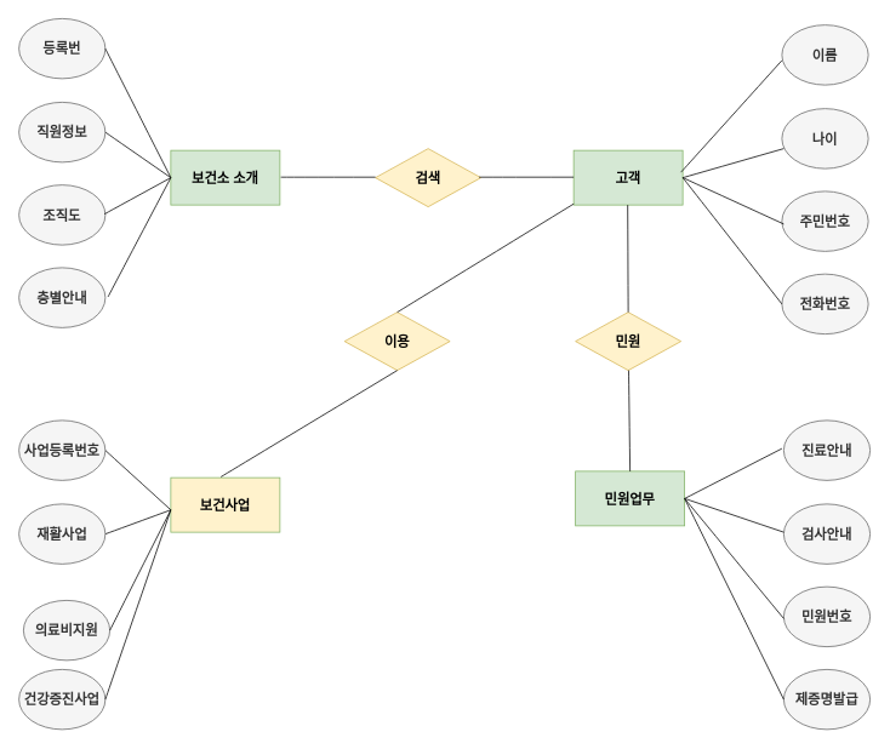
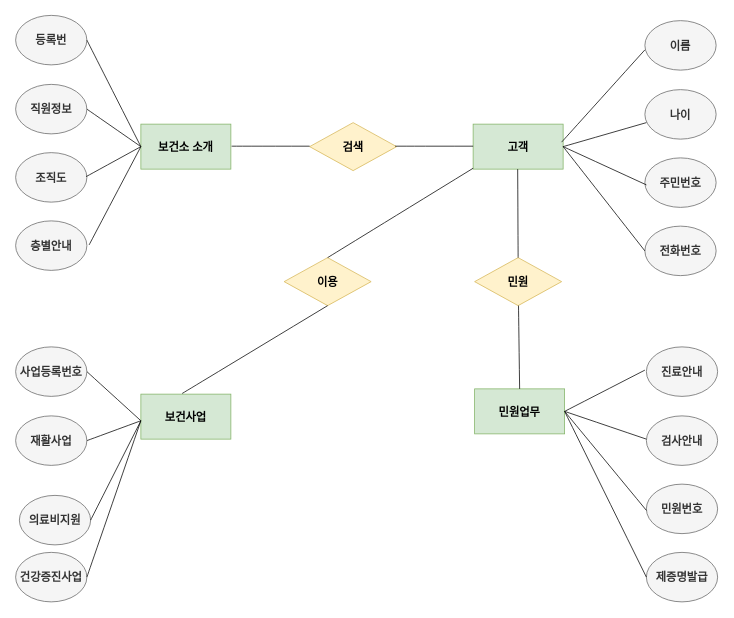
  <mxCell id="0" />
  <mxCell id="1" parent="0" />
  <mxCell id="2" value="보건소 소개" style="rounded=0;whiteSpace=wrap;html=1;fontStyle=1;fontSize=15;fillColor=#d5e8d4;strokeColor=#82b366;" vertex="1" parent="1"><mxGeometry x="187" y="165" width="120" height="60" as="geometry" /></mxCell>
  <mxCell id="3" value="고객" style="rounded=0;whiteSpace=wrap;html=1;fontSize=15;fontStyle=1;fillColor=#d5e8d4;strokeColor=#82b366;" vertex="1" parent="1"><mxGeometry x="630" y="165" width="120" height="60" as="geometry" /></mxCell>
  <mxCell id="4" value="민원업무" style="rounded=0;whiteSpace=wrap;html=1;fontSize=15;fontStyle=1;fillColor=#d5e8d4;strokeColor=#82b366;" vertex="1" parent="1"><mxGeometry x="632" y="518" width="120" height="60" as="geometry" /></mxCell>
  <mxCell id="5" value="검색" style="rhombus;whiteSpace=wrap;html=1;fontSize=15;fontStyle=1;fillColor=#fff2cc;strokeColor=#d6b656;" vertex="1" parent="1"><mxGeometry x="412" y="163" width="116" height="64" as="geometry" /></mxCell>
  <mxCell id="6" value="민원" style="rhombus;whiteSpace=wrap;html=1;fontSize=15;fontStyle=1;fillColor=#fff2cc;strokeColor=#d6b656;" vertex="1" parent="1"><mxGeometry x="632" y="343" width="116" height="64" as="geometry" /></mxCell>
- <mxCell id="7" value="보건사업" style="rounded=0;whiteSpace=wrap;html=1;fontSize=15;fontStyle=1;fillColor=#fff2cc;strokeColor=#82b366;" vertex="1" parent="1"><mxGeometry x="187" y="525" width="120" height="60" as="geometry" /></mxCell>
+ <mxCell id="7" value="보건사업" style="rounded=0;whiteSpace=wrap;html=1;fontSize=15;fontStyle=1;fillColor=#d5e8d4;strokeColor=#82b366;" vertex="1" parent="1"><mxGeometry x="187" y="525" width="120" height="60" as="geometry" /></mxCell>
  <mxCell id="8" value="이용" style="rhombus;whiteSpace=wrap;html=1;fontSize=15;fontStyle=1;fillColor=#fff2cc;strokeColor=#d6b656;" vertex="1" parent="1"><mxGeometry x="378" y="343" width="116" height="64" as="geometry" /></mxCell>
  <mxCell id="9" value="" style="endArrow=none;html=1;rounded=0;fontSize=15;startSize=8;endSize=8;curved=1;exitX=0.5;exitY=0;exitDx=0;exitDy=0;fontStyle=1" edge="1" parent="1" source="6"><mxGeometry width="50" height="50" relative="1" as="geometry"><mxPoint x="689.41" y="324" as="sourcePoint" /><mxPoint x="689.41" y="225" as="targetPoint" /></mxGeometry></mxCell>
  <mxCell id="10" value="" style="endArrow=none;html=1;rounded=0;fontSize=15;startSize=8;endSize=8;curved=1;fontStyle=1" edge="1" parent="1"><mxGeometry width="50" height="50" relative="1" as="geometry"><mxPoint x="308" y="194.41" as="sourcePoint" /><mxPoint x="412" y="194.41" as="targetPoint" /></mxGeometry></mxCell>
  <mxCell id="11" value="" style="endArrow=none;html=1;rounded=0;fontSize=15;startSize=8;endSize=8;curved=1;fontStyle=1" edge="1" parent="1"><mxGeometry width="50" height="50" relative="1" as="geometry"><mxPoint x="526" y="194.41" as="sourcePoint" /><mxPoint x="630" y="194.41" as="targetPoint" /></mxGeometry></mxCell>
  <mxCell id="12" value="" style="endArrow=none;html=1;rounded=0;fontSize=15;startSize=8;endSize=8;curved=1;entryX=0.5;entryY=0;entryDx=0;entryDy=0;fontStyle=1" edge="1" parent="1" target="4"><mxGeometry width="50" height="50" relative="1" as="geometry"><mxPoint x="690.5" y="407" as="sourcePoint" /><mxPoint x="693.5" y="506" as="targetPoint" /></mxGeometry></mxCell>
  <mxCell id="13" value="" style="endArrow=none;html=1;rounded=0;fontSize=15;startSize=8;endSize=8;curved=1;fontStyle=1;exitX=0.5;exitY=0;exitDx=0;exitDy=0;" edge="1" parent="1" source="8"><mxGeometry width="50" height="50" relative="1" as="geometry"><mxPoint x="526" y="223.82" as="sourcePoint" /><mxPoint x="630" y="223.82" as="targetPoint" /></mxGeometry></mxCell>
  <mxCell id="14" value="" style="endArrow=none;html=1;rounded=0;fontSize=15;startSize=8;endSize=8;curved=1;fontStyle=1;entryX=0.5;entryY=1;entryDx=0;entryDy=0;" edge="1" parent="1" target="8"><mxGeometry width="50" height="50" relative="1" as="geometry"><mxPoint x="242" y="524.18" as="sourcePoint" /><mxPoint x="412" y="392" as="targetPoint" /></mxGeometry></mxCell>
  <mxCell id="15" value="등록번" style="ellipse;whiteSpace=wrap;html=1;fontSize=15;fontStyle=1;fillColor=#f5f5f5;fontColor=#333333;strokeColor=#666666;" vertex="1" parent="1"><mxGeometry x="20" y="20" width="95" height="66" as="geometry" /></mxCell>
  <mxCell id="16" value="직원정보" style="ellipse;whiteSpace=wrap;html=1;fontSize=15;fontStyle=1;fillColor=#f5f5f5;fontColor=#333333;strokeColor=#666666;" vertex="1" parent="1"><mxGeometry x="20" y="112" width="95" height="66" as="geometry" /></mxCell>
  <mxCell id="17" value="조직도" style="ellipse;whiteSpace=wrap;html=1;fontSize=15;fontStyle=1;fillColor=#f5f5f5;fontColor=#333333;strokeColor=#666666;" vertex="1" parent="1"><mxGeometry x="20" y="203" width="95" height="66" as="geometry" /></mxCell>
  <mxCell id="18" value="층별안내" style="ellipse;whiteSpace=wrap;html=1;fontSize=15;fontStyle=1;fillColor=#f5f5f5;fontColor=#333333;strokeColor=#666666;" vertex="1" parent="1"><mxGeometry x="20" y="294" width="95" height="66" as="geometry" /></mxCell>
  <mxCell id="19" value="이름" style="ellipse;whiteSpace=wrap;html=1;fontSize=15;fontStyle=1;fillColor=#f5f5f5;fontColor=#333333;strokeColor=#666666;" vertex="1" parent="1"><mxGeometry x="859" y="27" width="95" height="66" as="geometry" /></mxCell>
  <mxCell id="20" value="나이" style="ellipse;whiteSpace=wrap;html=1;fontSize=15;fontStyle=1;fillColor=#f5f5f5;fontColor=#333333;strokeColor=#666666;" vertex="1" parent="1"><mxGeometry x="859" y="119" width="95" height="66" as="geometry" /></mxCell>
  <mxCell id="21" value="주민번호" style="ellipse;whiteSpace=wrap;html=1;fontSize=15;fontStyle=1;fillColor=#f5f5f5;fontColor=#333333;strokeColor=#666666;" vertex="1" parent="1"><mxGeometry x="859" y="210" width="95" height="66" as="geometry" /></mxCell>
  <mxCell id="22" value="전화번호" style="ellipse;whiteSpace=wrap;html=1;fontSize=15;fontStyle=1;fillColor=#f5f5f5;fontColor=#333333;strokeColor=#666666;" vertex="1" parent="1"><mxGeometry x="859" y="301" width="95" height="66" as="geometry" /></mxCell>
  <mxCell id="23" value="진료안내" style="ellipse;whiteSpace=wrap;html=1;fontSize=15;fontStyle=1;fillColor=#f5f5f5;fontColor=#333333;strokeColor=#666666;" vertex="1" parent="1"><mxGeometry x="861" y="462" width="95" height="66" as="geometry" /></mxCell>
  <mxCell id="24" value="검사안내" style="ellipse;whiteSpace=wrap;html=1;fontSize=15;fontStyle=1;fillColor=#f5f5f5;fontColor=#333333;strokeColor=#666666;" vertex="1" parent="1"><mxGeometry x="861" y="554" width="95" height="66" as="geometry" /></mxCell>
  <mxCell id="25" value="민원번호" style="ellipse;whiteSpace=wrap;html=1;fontSize=15;fontStyle=1;fillColor=#f5f5f5;fontColor=#333333;strokeColor=#666666;" vertex="1" parent="1"><mxGeometry x="861" y="645" width="95" height="66" as="geometry" /></mxCell>
  <mxCell id="26" value="제증명발급" style="ellipse;whiteSpace=wrap;html=1;fontSize=15;fontStyle=1;fillColor=#f5f5f5;fontColor=#333333;strokeColor=#666666;" vertex="1" parent="1"><mxGeometry x="861" y="736" width="95" height="66" as="geometry" /></mxCell>
  <mxCell id="27" value="" style="endArrow=none;html=1;rounded=0;fontSize=12;startSize=8;endSize=8;curved=1;exitX=1;exitY=0.5;exitDx=0;exitDy=0;" edge="1" parent="1" source="4"><mxGeometry width="50" height="50" relative="1" as="geometry"><mxPoint x="809" y="543" as="sourcePoint" /><mxPoint x="859" y="493" as="targetPoint" /></mxGeometry></mxCell>
  <mxCell id="28" value="" style="endArrow=none;html=1;rounded=0;fontSize=12;startSize=8;endSize=8;curved=1;" edge="1" parent="1"><mxGeometry width="50" height="50" relative="1" as="geometry"><mxPoint x="748" y="189" as="sourcePoint" /><mxPoint x="859" y="66" as="targetPoint" /></mxGeometry></mxCell>
  <mxCell id="29" value="" style="endArrow=none;html=1;rounded=0;fontSize=12;startSize=8;endSize=8;curved=1;exitX=1;exitY=0.5;exitDx=0;exitDy=0;entryX=0;entryY=0.5;entryDx=0;entryDy=0;" edge="1" parent="1" source="15" target="2"><mxGeometry width="50" height="50" relative="1" as="geometry"><mxPoint x="124" y="122" as="sourcePoint" /><mxPoint x="184" y="182" as="targetPoint" /></mxGeometry></mxCell>
  <mxCell id="30" value="" style="endArrow=none;html=1;rounded=0;fontSize=12;startSize=8;endSize=8;curved=1;exitX=1;exitY=0.5;exitDx=0;exitDy=0;entryX=0;entryY=0.5;entryDx=0;entryDy=0;" edge="1" parent="1" target="2"><mxGeometry width="50" height="50" relative="1" as="geometry"><mxPoint x="115" y="145" as="sourcePoint" /><mxPoint x="179" y="182" as="targetPoint" /></mxGeometry></mxCell>
  <mxCell id="31" value="" style="endArrow=none;html=1;rounded=0;fontSize=12;startSize=8;endSize=8;curved=1;entryX=0;entryY=0.5;entryDx=0;entryDy=0;" edge="1" parent="1" target="2"><mxGeometry width="50" height="50" relative="1" as="geometry"><mxPoint x="114" y="235" as="sourcePoint" /><mxPoint x="184" y="189" as="targetPoint" /></mxGeometry></mxCell>
  <mxCell id="32" value="" style="endArrow=none;html=1;rounded=0;fontSize=12;startSize=8;endSize=8;curved=1;exitX=1;exitY=0.5;exitDx=0;exitDy=0;entryX=0;entryY=0.5;entryDx=0;entryDy=0;" edge="1" parent="1" target="2"><mxGeometry width="50" height="50" relative="1" as="geometry"><mxPoint x="118" y="326" as="sourcePoint" /><mxPoint x="187" y="455" as="targetPoint" /></mxGeometry></mxCell>
  <mxCell id="33" value="" style="endArrow=none;html=1;rounded=0;fontSize=12;startSize=8;endSize=8;curved=1;exitX=1;exitY=0.5;exitDx=0;exitDy=0;" edge="1" parent="1" source="3"><mxGeometry width="50" height="50" relative="1" as="geometry"><mxPoint x="752" y="277" as="sourcePoint" /><mxPoint x="861" y="163" as="targetPoint" /></mxGeometry></mxCell>
  <mxCell id="34" value="" style="endArrow=none;html=1;rounded=0;fontSize=12;startSize=8;endSize=8;curved=1;exitX=1;exitY=0.5;exitDx=0;exitDy=0;" edge="1" parent="1" source="3"><mxGeometry width="50" height="50" relative="1" as="geometry"><mxPoint x="752" y="360" as="sourcePoint" /><mxPoint x="861" y="246" as="targetPoint" /></mxGeometry></mxCell>
  <mxCell id="35" value="" style="endArrow=none;html=1;rounded=0;fontSize=12;startSize=8;endSize=8;curved=1;exitX=1;exitY=0.5;exitDx=0;exitDy=0;" edge="1" parent="1" source="3"><mxGeometry width="50" height="50" relative="1" as="geometry"><mxPoint x="750" y="448" as="sourcePoint" /><mxPoint x="859" y="334" as="targetPoint" /></mxGeometry></mxCell>
  <mxCell id="36" value="" style="endArrow=none;html=1;rounded=0;fontSize=12;startSize=8;endSize=8;curved=1;exitX=1;exitY=0.5;exitDx=0;exitDy=0;" edge="1" parent="1" source="4"><mxGeometry width="50" height="50" relative="1" as="geometry"><mxPoint x="752" y="699" as="sourcePoint" /><mxPoint x="861" y="585" as="targetPoint" /></mxGeometry></mxCell>
  <mxCell id="37" value="" style="endArrow=none;html=1;rounded=0;fontSize=12;startSize=8;endSize=8;curved=1;exitX=1;exitY=0.5;exitDx=0;exitDy=0;" edge="1" parent="1" source="4"><mxGeometry width="50" height="50" relative="1" as="geometry"><mxPoint x="752" y="643" as="sourcePoint" /><mxPoint x="861" y="680" as="targetPoint" /></mxGeometry></mxCell>
  <mxCell id="38" value="" style="endArrow=none;html=1;rounded=0;fontSize=12;startSize=8;endSize=8;curved=1;exitX=1;exitY=0.5;exitDx=0;exitDy=0;entryX=0;entryY=0.5;entryDx=0;entryDy=0;" edge="1" parent="1" source="4" target="26"><mxGeometry width="50" height="50" relative="1" as="geometry"><mxPoint x="748" y="728" as="sourcePoint" /><mxPoint x="857" y="765" as="targetPoint" /></mxGeometry></mxCell>
  <mxCell id="39" value="사업등록번호" style="ellipse;whiteSpace=wrap;html=1;fontSize=15;fontStyle=1;fillColor=#f5f5f5;fontColor=#333333;strokeColor=#666666;" vertex="1" parent="1"><mxGeometry x="20" y="462" width="95" height="66" as="geometry" /></mxCell>
  <mxCell id="40" value="재활사업" style="ellipse;whiteSpace=wrap;html=1;fontSize=15;fontStyle=1;fillColor=#f5f5f5;fontColor=#333333;strokeColor=#666666;" vertex="1" parent="1"><mxGeometry x="20" y="554" width="95" height="66" as="geometry" /></mxCell>
  <mxCell id="41" value="의료비지원" style="ellipse;whiteSpace=wrap;html=1;fontSize=15;fontStyle=1;fillColor=#f5f5f5;fontColor=#333333;strokeColor=#666666;" vertex="1" parent="1"><mxGeometry x="25" y="660" width="95" height="66" as="geometry" /></mxCell>
  <mxCell id="42" value="건강증진사업" style="ellipse;whiteSpace=wrap;html=1;fontSize=15;fontStyle=1;fillColor=#f5f5f5;fontColor=#333333;strokeColor=#666666;" vertex="1" parent="1"><mxGeometry x="20" y="736" width="95" height="66" as="geometry" /></mxCell>
  <mxCell id="43" value="" style="endArrow=none;html=1;rounded=0;fontSize=12;startSize=8;endSize=8;curved=1;exitX=1;exitY=0.5;exitDx=0;exitDy=0;entryX=0;entryY=0.5;entryDx=0;entryDy=0;" edge="1" parent="1" source="39"><mxGeometry width="50" height="50" relative="1" as="geometry"><mxPoint x="115" y="418.5" as="sourcePoint" /><mxPoint x="187" y="560.5" as="targetPoint" /></mxGeometry></mxCell>
  <mxCell id="44" value="" style="endArrow=none;html=1;rounded=0;fontSize=12;startSize=8;endSize=8;curved=1;exitX=1;exitY=0.5;exitDx=0;exitDy=0;entryX=0;entryY=0.5;entryDx=0;entryDy=0;" edge="1" parent="1" source="40"><mxGeometry width="50" height="50" relative="1" as="geometry"><mxPoint x="115" y="510.5" as="sourcePoint" /><mxPoint x="187" y="560.5" as="targetPoint" /></mxGeometry></mxCell>
  <mxCell id="45" value="" style="endArrow=none;html=1;rounded=0;fontSize=12;startSize=8;endSize=8;curved=1;entryX=0;entryY=0.5;entryDx=0;entryDy=0;exitX=1;exitY=0.5;exitDx=0;exitDy=0;" edge="1" parent="1" source="41"><mxGeometry width="50" height="50" relative="1" as="geometry"><mxPoint x="114" y="600.5" as="sourcePoint" /><mxPoint x="187" y="560.5" as="targetPoint" /></mxGeometry></mxCell>
  <mxCell id="46" value="" style="endArrow=none;html=1;rounded=0;fontSize=12;startSize=8;endSize=8;curved=1;exitX=1;exitY=0.5;exitDx=0;exitDy=0;entryX=0;entryY=0.5;entryDx=0;entryDy=0;" edge="1" parent="1" source="42"><mxGeometry width="50" height="50" relative="1" as="geometry"><mxPoint x="118" y="691.5" as="sourcePoint" /><mxPoint x="187" y="560.5" as="targetPoint" /></mxGeometry></mxCell>
